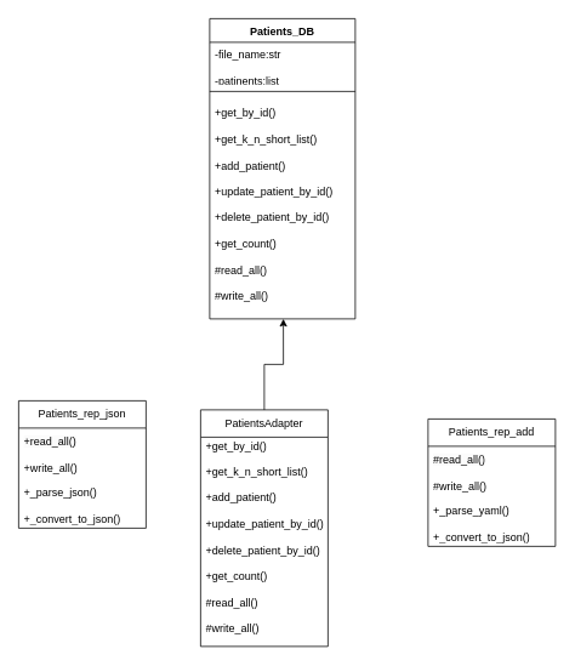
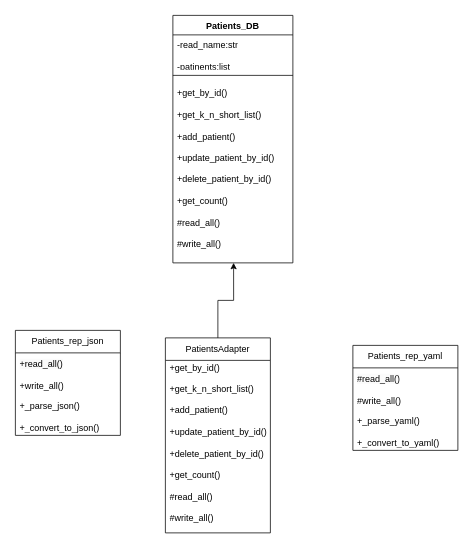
  <mxCell id="0" />
  <mxCell id="1" parent="0" />
  <mxCell id="2" value="Patients_rep_json" style="swimlane;fontStyle=0;childLayout=stackLayout;horizontal=1;startSize=30;horizontalStack=0;resizeParent=1;resizeParentMax=0;resizeLast=0;collapsible=1;marginBottom=0;whiteSpace=wrap;html=1;" vertex="1" parent="1"><mxGeometry x="20" y="440" width="140" height="140" as="geometry" /></mxCell>
  <mxCell id="3" value="&lt;span style=&quot;color: rgb(0, 0, 0); font-family: Helvetica; font-size: 12px; font-style: normal; font-variant-ligatures: normal; font-variant-caps: normal; font-weight: 400; letter-spacing: normal; orphans: 2; text-align: left; text-indent: 0px; text-transform: none; widows: 2; word-spacing: 0px; -webkit-text-stroke-width: 0px; white-space: normal; background-color: rgb(251, 251, 251); text-decoration-thickness: initial; text-decoration-style: initial; text-decoration-color: initial; display: inline !important; float: none;&quot;&gt;+read_all()&lt;/span&gt;" style="text;strokeColor=none;fillColor=none;align=left;verticalAlign=middle;spacingLeft=4;spacingRight=4;overflow=hidden;points=[[0,0.5],[1,0.5]];portConstraint=eastwest;rotatable=0;whiteSpace=wrap;html=1;" vertex="1" parent="2"><mxGeometry y="30" width="140" height="30" as="geometry" /></mxCell>
  <mxCell id="4" value="+write_all()" style="text;strokeColor=none;fillColor=none;align=left;verticalAlign=middle;spacingLeft=4;spacingRight=4;overflow=hidden;points=[[0,0.5],[1,0.5]];portConstraint=eastwest;rotatable=0;whiteSpace=wrap;html=1;" vertex="1" parent="2"><mxGeometry y="60" width="140" height="30" as="geometry" /></mxCell>
  <mxCell id="5" value="+_parse_json()&lt;div&gt;&lt;br&gt;+_convert_to_json()&lt;/div&gt;" style="text;strokeColor=none;fillColor=none;align=left;verticalAlign=middle;spacingLeft=4;spacingRight=4;overflow=hidden;points=[[0,0.5],[1,0.5]];portConstraint=eastwest;rotatable=0;whiteSpace=wrap;html=1;" vertex="1" parent="2"><mxGeometry y="90" width="140" height="50" as="geometry" /></mxCell>
- <mxCell id="6" value="Patients_rep_add" style="swimlane;fontStyle=0;childLayout=stackLayout;horizontal=1;startSize=30;horizontalStack=0;resizeParent=1;resizeParentMax=0;resizeLast=0;collapsible=1;marginBottom=0;whiteSpace=wrap;html=1;" vertex="1" parent="1"><mxGeometry x="470" y="460" width="140" height="140" as="geometry" /></mxCell>
+ <mxCell id="6" value="Patients_rep_yaml" style="swimlane;fontStyle=0;childLayout=stackLayout;horizontal=1;startSize=30;horizontalStack=0;resizeParent=1;resizeParentMax=0;resizeLast=0;collapsible=1;marginBottom=0;whiteSpace=wrap;html=1;" vertex="1" parent="1"><mxGeometry x="470" y="460" width="140" height="140" as="geometry" /></mxCell>
  <mxCell id="7" value="&lt;span style=&quot;color: rgb(0, 0, 0); font-family: Helvetica; font-size: 12px; font-style: normal; font-variant-ligatures: normal; font-variant-caps: normal; font-weight: 400; letter-spacing: normal; orphans: 2; text-align: left; text-indent: 0px; text-transform: none; widows: 2; word-spacing: 0px; -webkit-text-stroke-width: 0px; white-space: normal; background-color: rgb(251, 251, 251); text-decoration-thickness: initial; text-decoration-style: initial; text-decoration-color: initial; display: inline !important; float: none;&quot;&gt;#read_all()&lt;/span&gt;" style="text;strokeColor=none;fillColor=none;align=left;verticalAlign=middle;spacingLeft=4;spacingRight=4;overflow=hidden;points=[[0,0.5],[1,0.5]];portConstraint=eastwest;rotatable=0;whiteSpace=wrap;html=1;" vertex="1" parent="6"><mxGeometry y="30" width="140" height="30" as="geometry" /></mxCell>
  <mxCell id="8" value="#write_all()" style="text;strokeColor=none;fillColor=none;align=left;verticalAlign=middle;spacingLeft=4;spacingRight=4;overflow=hidden;points=[[0,0.5],[1,0.5]];portConstraint=eastwest;rotatable=0;whiteSpace=wrap;html=1;" vertex="1" parent="6"><mxGeometry y="60" width="140" height="30" as="geometry" /></mxCell>
- <mxCell id="9" value="+_parse_yaml()&lt;div&gt;&lt;br&gt;+_convert_to_json()&lt;/div&gt;" style="text;strokeColor=none;fillColor=none;align=left;verticalAlign=middle;spacingLeft=4;spacingRight=4;overflow=hidden;points=[[0,0.5],[1,0.5]];portConstraint=eastwest;rotatable=0;whiteSpace=wrap;html=1;" vertex="1" parent="6"><mxGeometry y="90" width="140" height="50" as="geometry" /></mxCell>
+ <mxCell id="9" value="+_parse_yaml()&lt;div&gt;&lt;br&gt;+_convert_to_yaml()&lt;/div&gt;" style="text;strokeColor=none;fillColor=none;align=left;verticalAlign=middle;spacingLeft=4;spacingRight=4;overflow=hidden;points=[[0,0.5],[1,0.5]];portConstraint=eastwest;rotatable=0;whiteSpace=wrap;html=1;" vertex="1" parent="6"><mxGeometry y="90" width="140" height="50" as="geometry" /></mxCell>
  <mxCell id="10" value="Patients_DB" style="swimlane;fontStyle=1;align=center;verticalAlign=top;childLayout=stackLayout;horizontal=1;startSize=26;horizontalStack=0;resizeParent=1;resizeParentMax=0;resizeLast=0;collapsible=1;marginBottom=0;whiteSpace=wrap;html=1;" vertex="1" parent="1"><mxGeometry x="230" y="20" width="160" height="330" as="geometry" /></mxCell>
- <mxCell id="11" value="-file_name:str&lt;div&gt;&lt;br&gt;&lt;div&gt;-patinents:list&lt;/div&gt;&lt;/div&gt;" style="text;strokeColor=none;fillColor=none;align=left;verticalAlign=top;spacingLeft=4;spacingRight=4;overflow=hidden;rotatable=0;points=[[0,0.5],[1,0.5]];portConstraint=eastwest;whiteSpace=wrap;html=1;" vertex="1" parent="10"><mxGeometry y="26" width="160" height="44" as="geometry" /></mxCell>
+ <mxCell id="11" value="-read_name:str&lt;div&gt;&lt;br&gt;&lt;div&gt;-patinents:list&lt;/div&gt;&lt;/div&gt;" style="text;strokeColor=none;fillColor=none;align=left;verticalAlign=top;spacingLeft=4;spacingRight=4;overflow=hidden;rotatable=0;points=[[0,0.5],[1,0.5]];portConstraint=eastwest;whiteSpace=wrap;html=1;" vertex="1" parent="10"><mxGeometry y="26" width="160" height="44" as="geometry" /></mxCell>
  <mxCell id="12" value="" style="line;strokeWidth=1;fillColor=none;align=left;verticalAlign=middle;spacingTop=-1;spacingLeft=3;spacingRight=3;rotatable=0;labelPosition=right;points=[];portConstraint=eastwest;strokeColor=inherit;" vertex="1" parent="10"><mxGeometry y="70" width="160" height="20" as="geometry" /></mxCell>
  <mxCell id="13" value="&lt;div&gt;&lt;span style=&quot;background-color: initial;&quot;&gt;+get_by_id()&lt;/span&gt;&lt;br&gt;&lt;/div&gt;&lt;div&gt;&lt;div&gt;&lt;br&gt;&lt;/div&gt;+get_k_n_short_list()&lt;br&gt;&lt;/div&gt;&lt;div&gt;&lt;br&gt;&lt;/div&gt;+add_patient()&lt;div&gt;&lt;br&gt;&lt;/div&gt;&lt;div&gt;+update_patient_by_id()&lt;br&gt;&lt;/div&gt;&lt;div&gt;&lt;br&gt;&lt;/div&gt;&lt;div&gt;+delete_patient_by_id()&lt;br&gt;&lt;/div&gt;&lt;div&gt;&lt;br&gt;&lt;/div&gt;&lt;div&gt;+get_count()&lt;br&gt;&lt;/div&gt;&lt;div&gt;&lt;br&gt;&lt;/div&gt;&lt;div&gt;#read_all()&lt;/div&gt;&lt;div&gt;&lt;br&gt;&lt;/div&gt;&lt;div&gt;#write_all()&lt;/div&gt;&lt;div&gt;&lt;br&gt;&lt;/div&gt;" style="text;strokeColor=none;fillColor=none;align=left;verticalAlign=top;spacingLeft=4;spacingRight=4;overflow=hidden;rotatable=0;points=[[0,0.5],[1,0.5]];portConstraint=eastwest;whiteSpace=wrap;html=1;" vertex="1" parent="10"><mxGeometry y="90" width="160" height="240" as="geometry" /></mxCell>
  <mxCell id="14" value="PatientsAdapter" style="swimlane;fontStyle=0;childLayout=stackLayout;horizontal=1;startSize=30;horizontalStack=0;resizeParent=1;resizeParentMax=0;resizeLast=0;collapsible=1;marginBottom=0;whiteSpace=wrap;html=1;" vertex="1" parent="1"><mxGeometry x="220" y="450" width="140" height="260" as="geometry" /></mxCell>
  <mxCell id="15" value="&lt;div&gt;&lt;span style=&quot;background-color: initial;&quot;&gt;+get_by_id()&lt;/span&gt;&lt;br&gt;&lt;/div&gt;&lt;div&gt;&lt;div&gt;&lt;br&gt;&lt;/div&gt;+get_k_n_short_list()&lt;br&gt;&lt;/div&gt;&lt;div&gt;&lt;br&gt;&lt;/div&gt;+add_patient()&lt;div&gt;&lt;br&gt;&lt;/div&gt;&lt;div&gt;+update_patient_by_id()&lt;br&gt;&lt;/div&gt;&lt;div&gt;&lt;br&gt;&lt;/div&gt;&lt;div&gt;+delete_patient_by_id()&lt;br&gt;&lt;/div&gt;&lt;div&gt;&lt;br&gt;&lt;/div&gt;&lt;div&gt;+get_count()&lt;br&gt;&lt;/div&gt;&lt;div&gt;&lt;br&gt;&lt;/div&gt;&lt;div&gt;#read_all()&lt;/div&gt;&lt;div&gt;&lt;br&gt;&lt;/div&gt;&lt;div&gt;#write_all()&lt;/div&gt;&lt;div&gt;&lt;br&gt;&lt;/div&gt;" style="text;strokeColor=none;fillColor=none;align=left;verticalAlign=middle;spacingLeft=4;spacingRight=4;overflow=hidden;points=[[0,0.5],[1,0.5]];portConstraint=eastwest;rotatable=0;whiteSpace=wrap;html=1;" vertex="1" parent="14"><mxGeometry y="30" width="140" height="230" as="geometry" /></mxCell>
  <mxCell id="16" style="edgeStyle=orthogonalEdgeStyle;rounded=0;orthogonalLoop=1;jettySize=auto;html=1;exitX=0.5;exitY=0;exitDx=0;exitDy=0;entryX=0.506;entryY=1;entryDx=0;entryDy=0;entryPerimeter=0;" edge="1" parent="1" source="14" target="13"><mxGeometry relative="1" as="geometry" /></mxCell>
